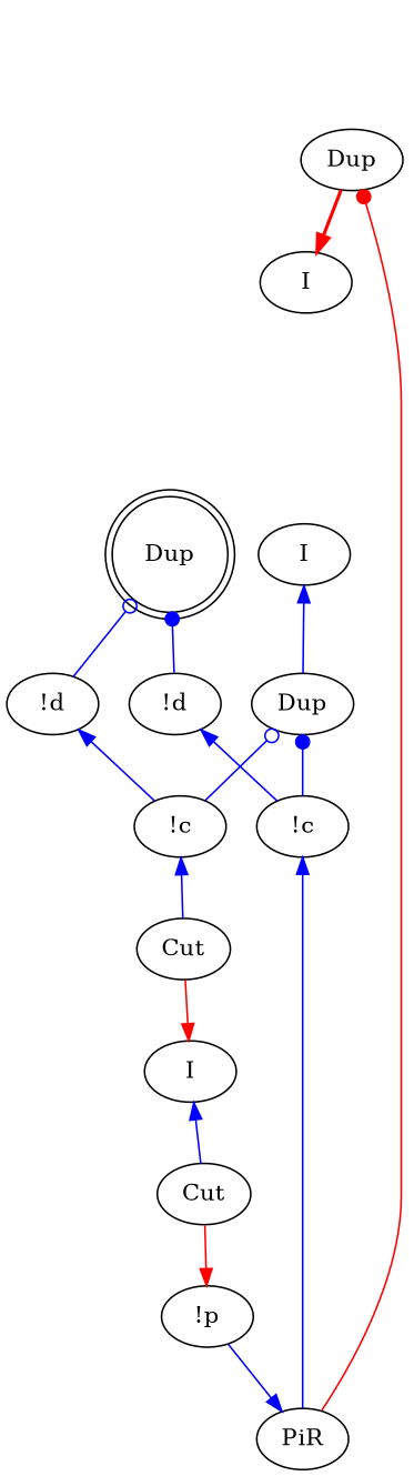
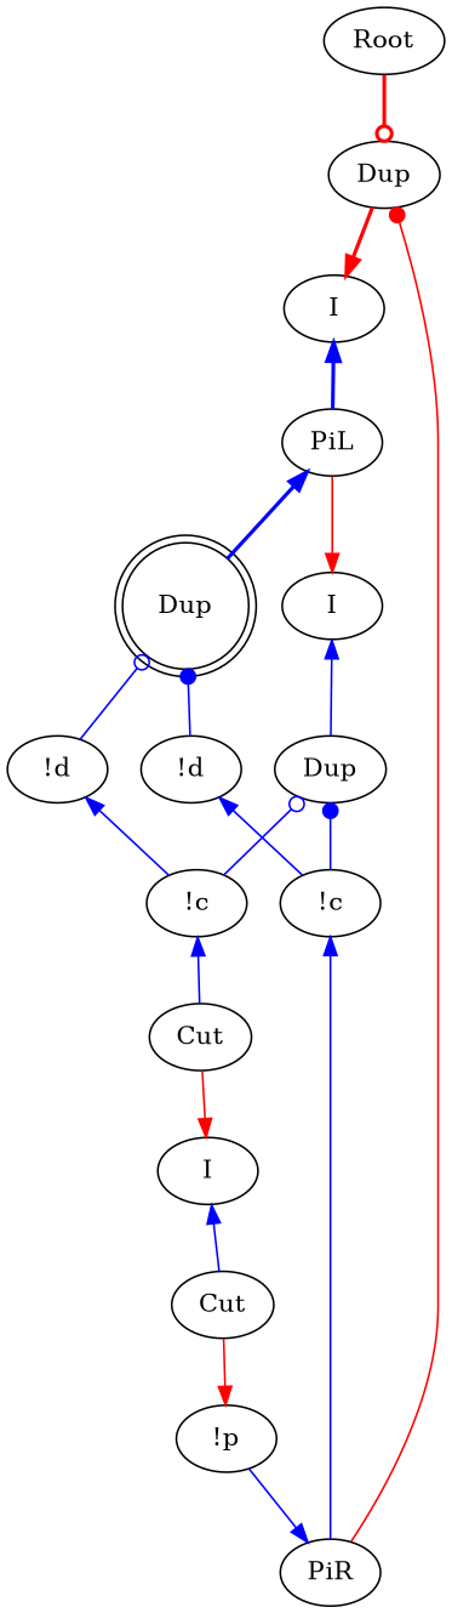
  digraph {
    fontname="DejaVu Serif"
    node [fontname="DejaVu Serif"]
    edge [color=blue fontname="DejaVu Serif" dir=back]
+   n1 [label=Root]
    n2 [label=Dup]
    n3 [label=I]
    n4 [label=I]
    n5 [label=Cut]
    n6 [label="!p"]
+   n7 [label=PiL]
    n8 [label=I]
    n9 [label=Dup shape=doublecircle]
    n10 [label=Dup]
    n11 [label="!d"]
    n12 [label="!d"]
    n13 [label="!c"]
    n14 [label="!c"]
    n15 [label=PiR]
    n16 [label=Cut]
+   n1 -> n2 [arrowhead=odot color=red penwidth=2 dir=""]
    n2 -> n3 [color=red penwidth=2 dir=""]
+   n3 -> n7 [penwidth=2]
    n4 -> n5
    n5 -> n6 [color=red dir=""]
    n6 -> n15 [dir=""]
+   n7 -> n8 [color=red dir=""]
+   n7 -> n9 [penwidth=2]
    n8 -> n10
    n9 -> n11 [arrowtail=dot]
    n9 -> n12 [arrowtail=odot]
    n10 -> n13 [arrowtail=dot]
    n10 -> n14 [arrowtail=odot]
    n11 -> n13
    n12 -> n14
    n13 -> n15
    n14 -> n16
    n15 -> n2 [arrowhead=dot color=red dir=""]
    n16 -> n4 [color=red dir=""]
  }
